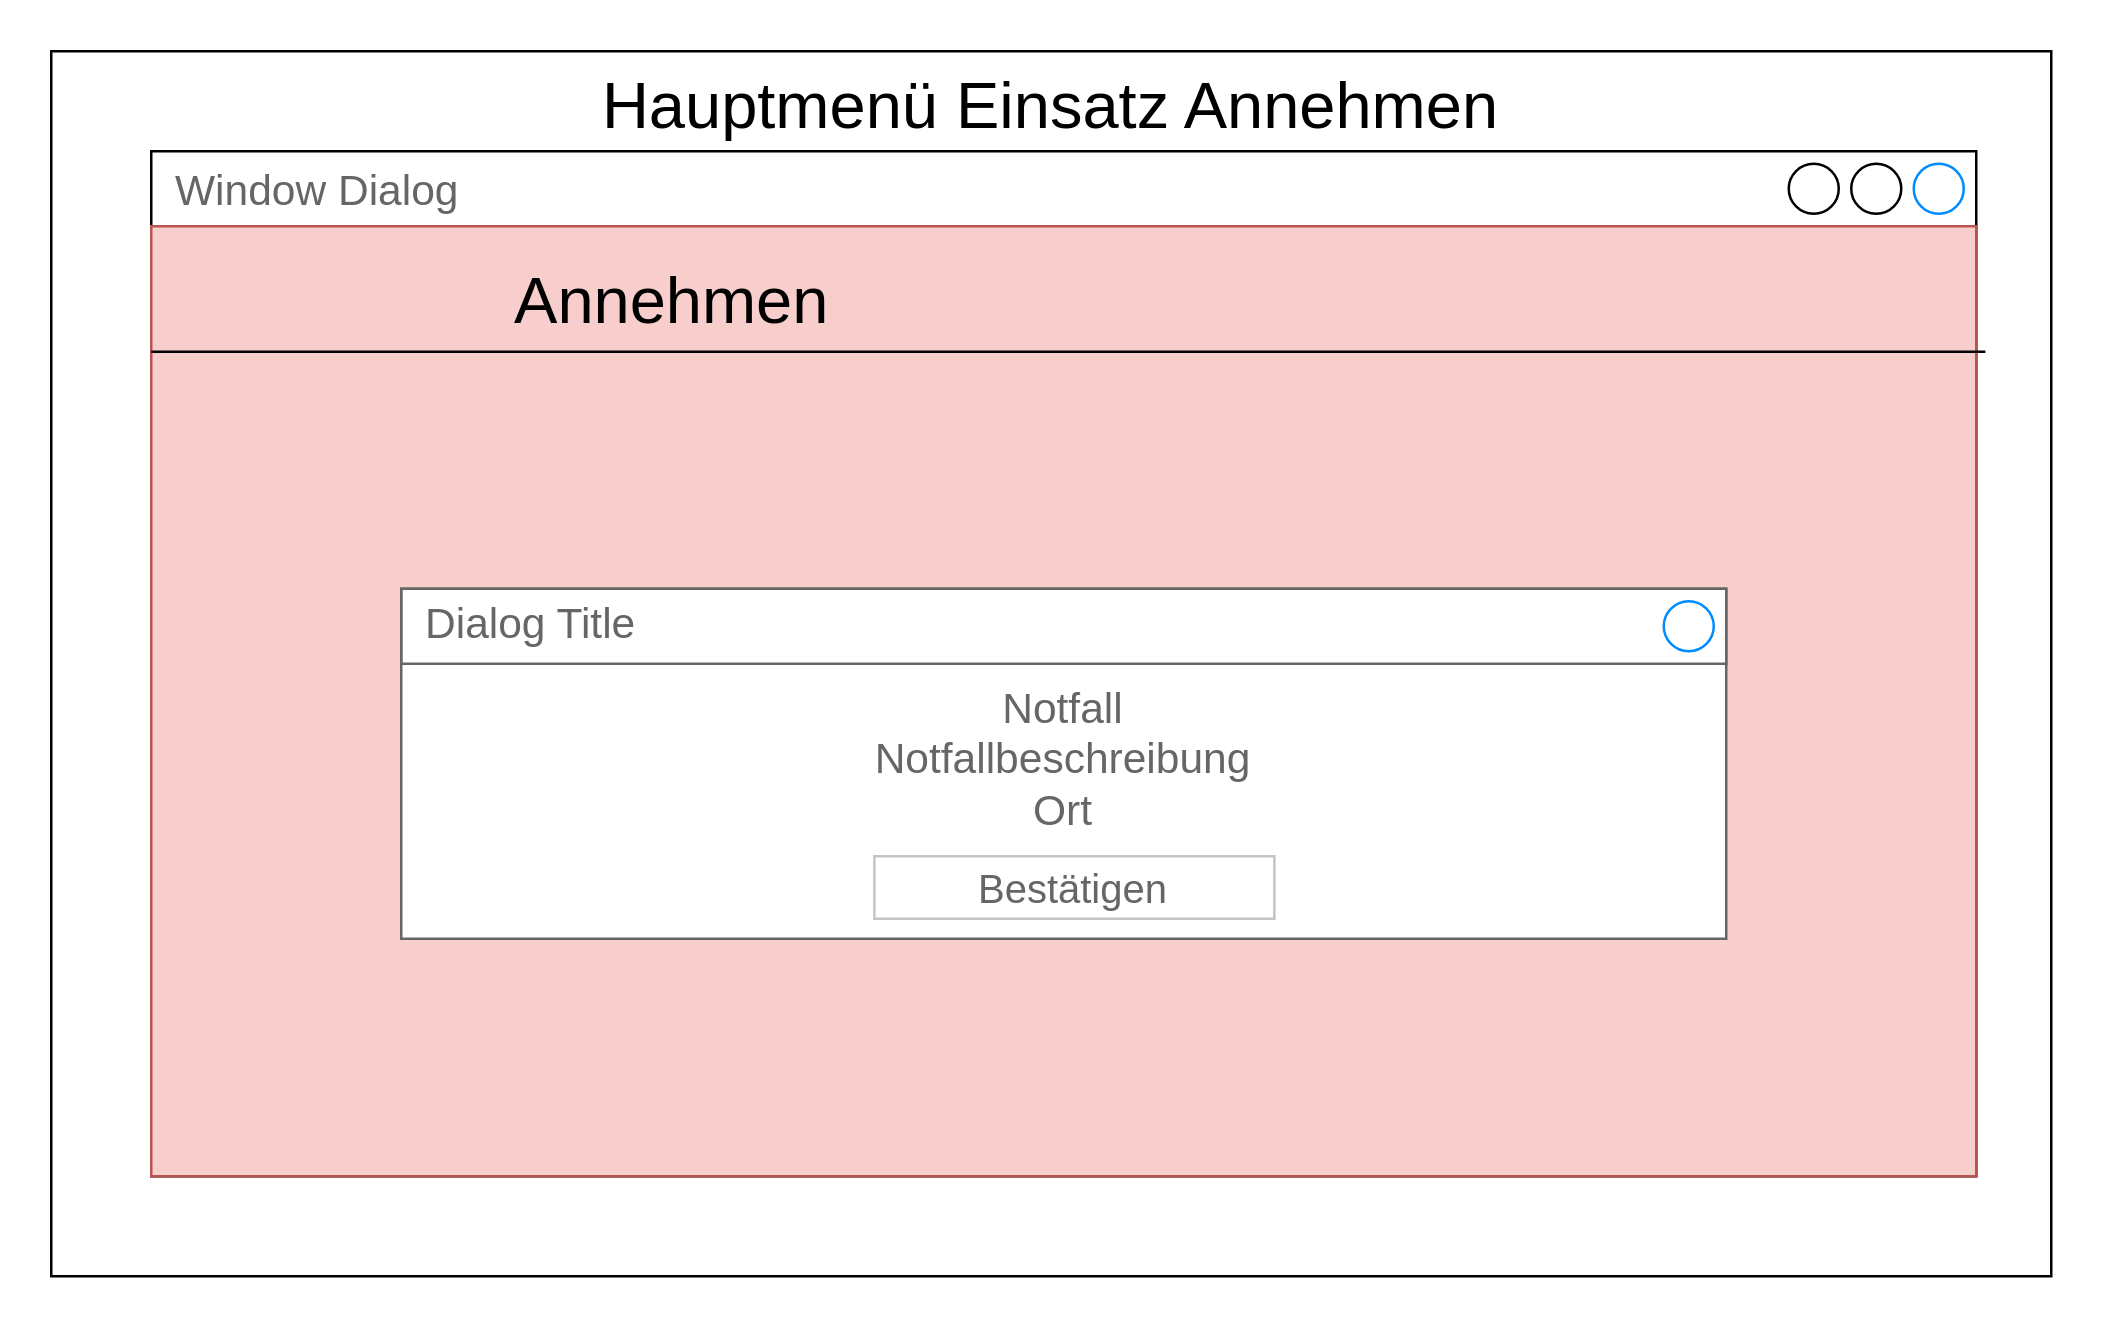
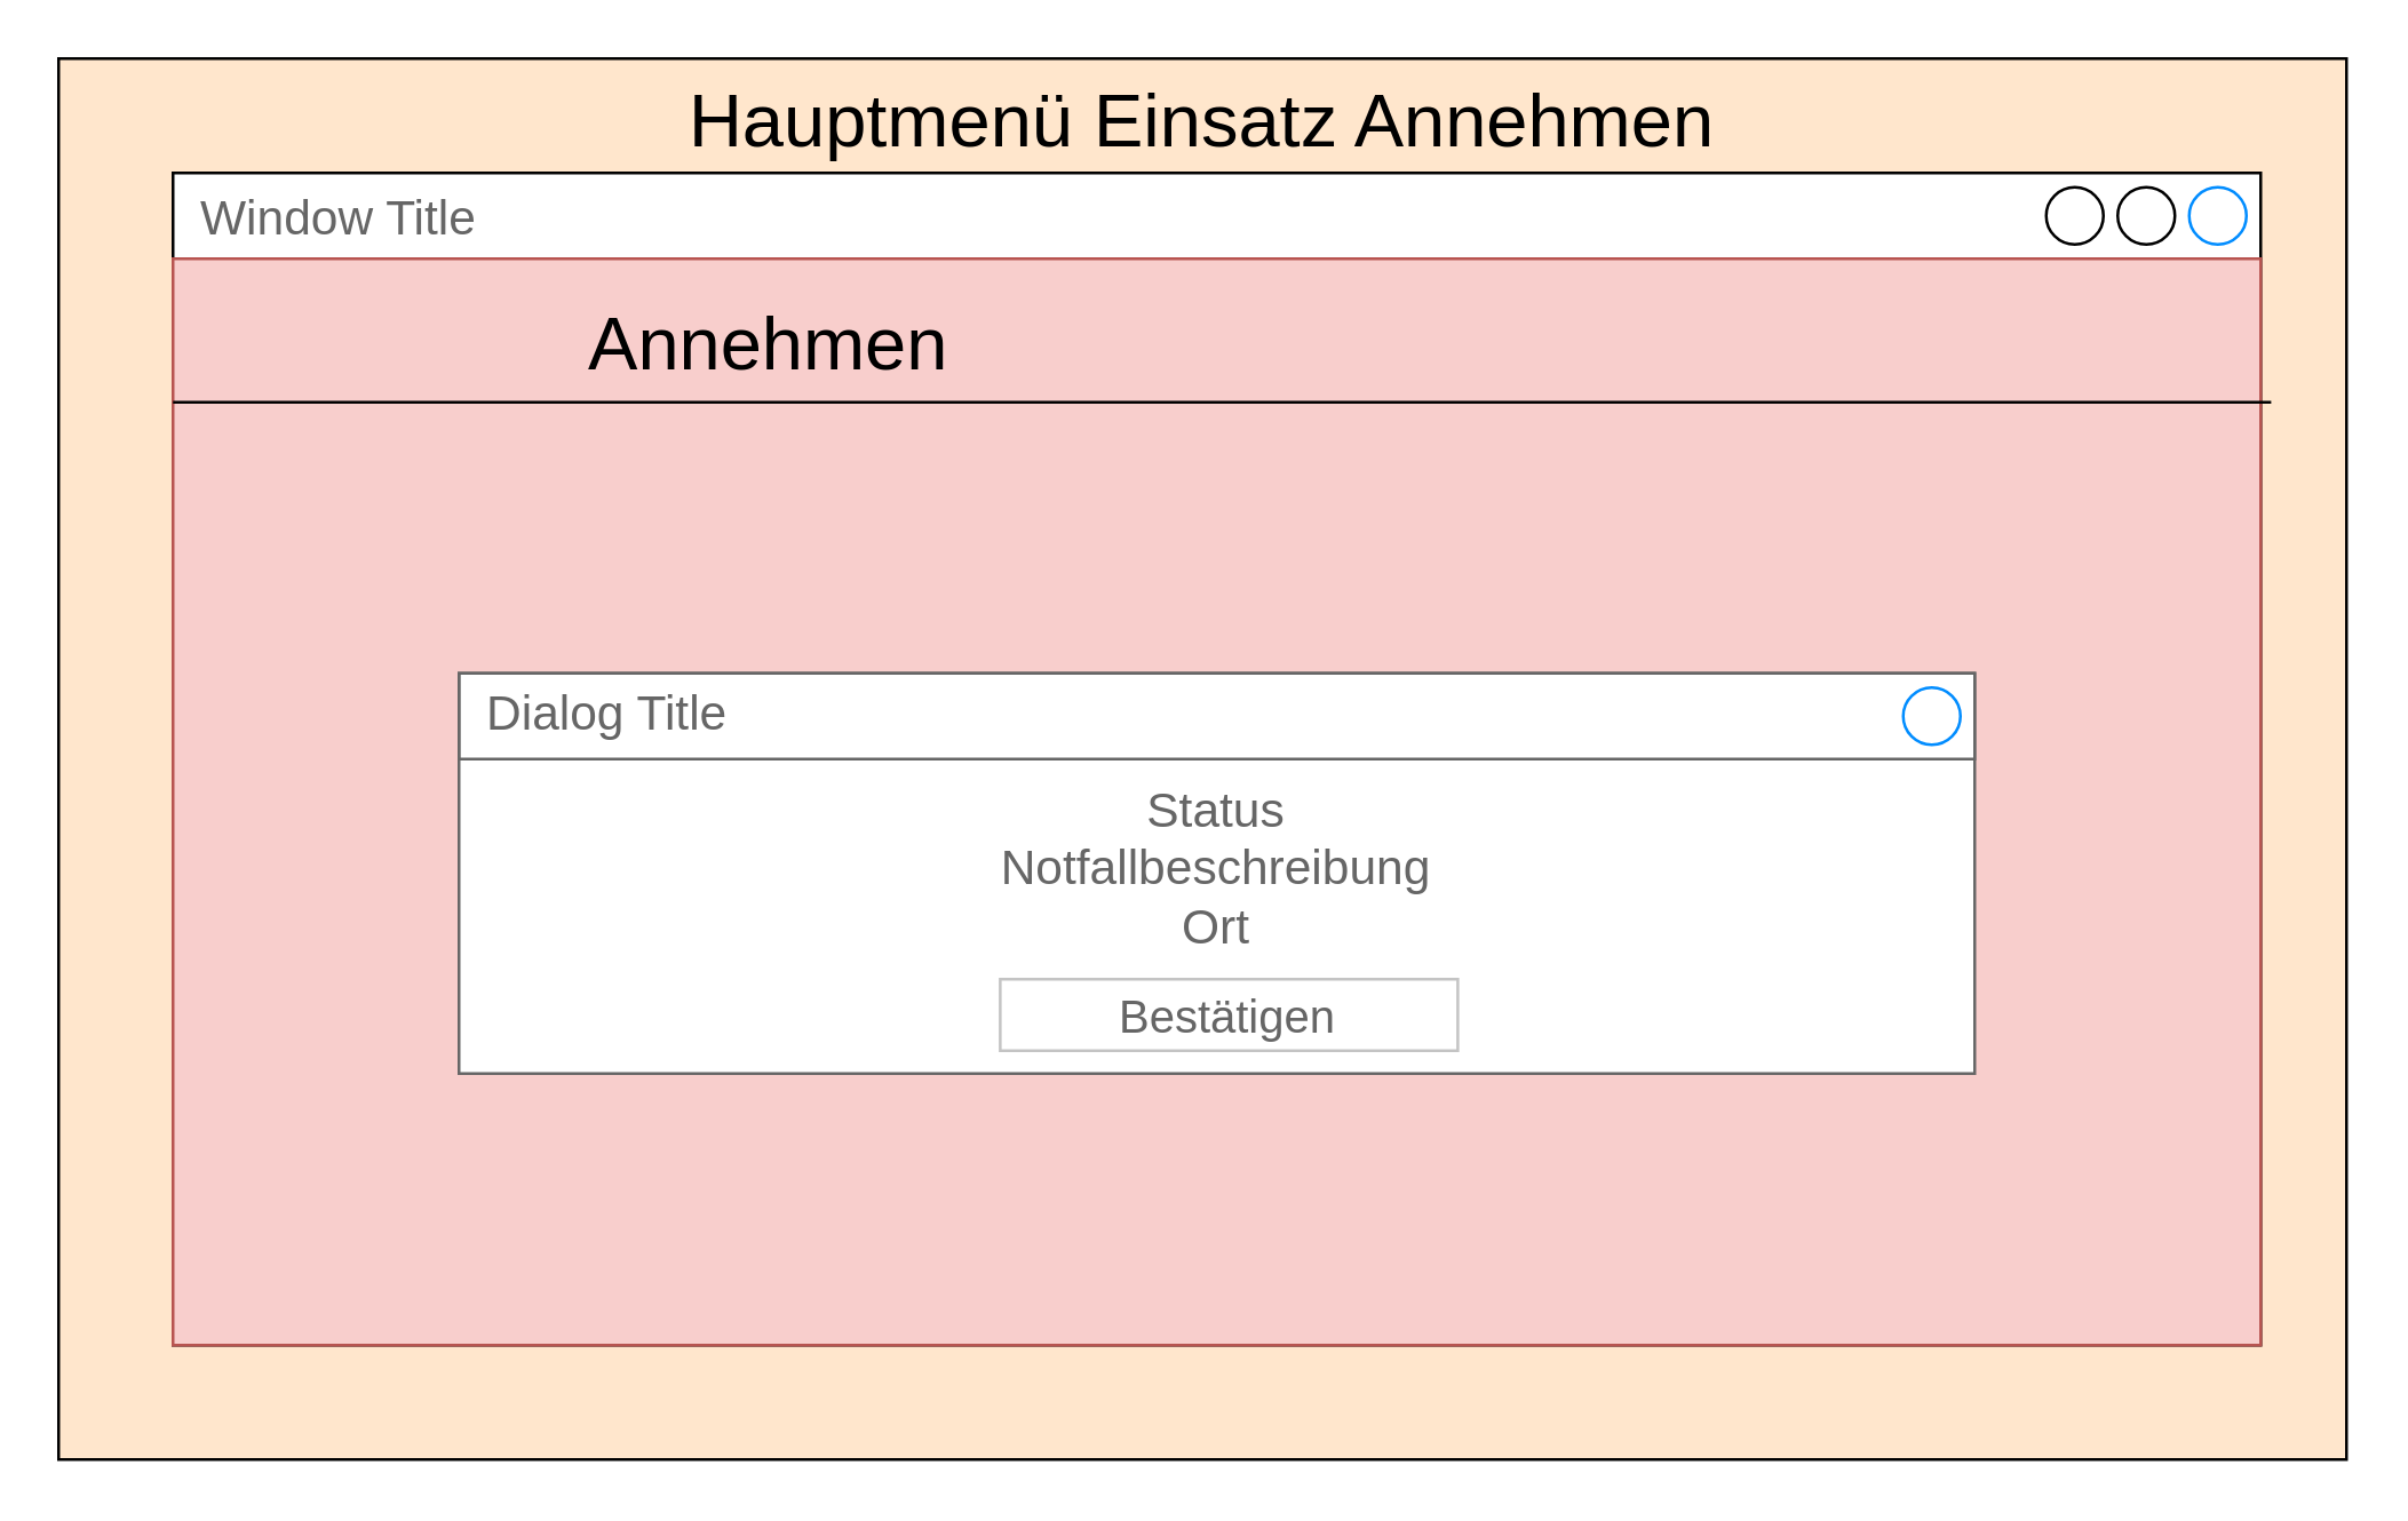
  <mxCell id="0" />
  <mxCell id="1" parent="0" />
- <mxCell id="2" value="Hauptmenü Einsatz Annehmen" style="rounded=0;whiteSpace=wrap;html=1;fontSize=26;verticalAlign=top;" parent="1" vertex="1"><mxGeometry x="20" y="20" width="800" height="490" as="geometry" /></mxCell>
- <mxCell id="3" value="Window Dialog" style="strokeWidth=1;shadow=0;dashed=0;align=center;html=1;shape=mxgraph.mockup.containers.window;align=left;verticalAlign=top;spacingLeft=8;strokeColor2=#008cff;strokeColor3=#c4c4c4;fontColor=#666666;mainText=;fontSize=17;labelBackgroundColor=none;" parent="1" vertex="1"><mxGeometry x="60" y="60" width="730" height="410" as="geometry" /></mxCell>
+ <mxCell id="2" value="Hauptmenü Einsatz Annehmen" style="rounded=0;whiteSpace=wrap;html=1;fontSize=26;verticalAlign=top;fillColor=#ffe6cc;" parent="1" vertex="1"><mxGeometry x="20" y="20" width="800" height="490" as="geometry" /></mxCell>
+ <mxCell id="3" value="Window Title" style="strokeWidth=1;shadow=0;dashed=0;align=center;html=1;shape=mxgraph.mockup.containers.window;align=left;verticalAlign=top;spacingLeft=8;strokeColor2=#008cff;strokeColor3=#c4c4c4;fontColor=#666666;mainText=;fontSize=17;labelBackgroundColor=none;" parent="1" vertex="1"><mxGeometry x="60" y="60" width="730" height="410" as="geometry" /></mxCell>
  <mxCell id="4" value="" style="rounded=0;whiteSpace=wrap;html=1;fillColor=#f8cecc;strokeColor=#b85450;" parent="1" vertex="1"><mxGeometry x="60" y="90" width="730" height="380" as="geometry" /></mxCell>
  <mxCell id="5" value="Annehmen" style="text;html=1;strokeColor=none;fillColor=none;align=center;verticalAlign=middle;whiteSpace=wrap;rounded=0;fontSize=26;" parent="1" vertex="1"><mxGeometry x="200" y="110" width="137" height="20" as="geometry" /></mxCell>
  <mxCell id="6" value="" style="endArrow=none;html=1;fontSize=26;exitX=0;exitY=0.132;exitDx=0;exitDy=0;exitPerimeter=0;entryX=1.005;entryY=0.132;entryDx=0;entryDy=0;entryPerimeter=0;" parent="1" source="4" target="4" edge="1"><mxGeometry width="50" height="50" relative="1" as="geometry"><mxPoint x="90" y="190" as="sourcePoint" /><mxPoint x="140" y="140" as="targetPoint" /></mxGeometry></mxCell>
  <mxCell id="7" value="Historie" style="strokeWidth=1;shadow=0;dashed=0;align=center;html=1;shape=mxgraph.mockup.buttons.button;mainText=;buttonStyle=round;fontSize=17;fontStyle=1;whiteSpace=wrap;" parent="1" vertex="1"><mxGeometry x="160" y="280" width="180" height="50" as="geometry" /></mxCell>
  <mxCell id="8" value="Status ändern" style="strokeWidth=1;shadow=0;dashed=0;align=center;html=1;shape=mxgraph.mockup.buttons.button;mainText=;buttonStyle=round;fontSize=17;fontStyle=1;whiteSpace=wrap;" parent="1" vertex="1"><mxGeometry x="500" y="280" width="180" height="50" as="geometry" /></mxCell>
- <mxCell id="9" value="Notfall&lt;br&gt;Notfallbeschreibung&lt;br&gt;Ort" style="strokeWidth=1;shadow=0;dashed=0;align=center;html=1;shape=mxgraph.mockup.containers.rrect;rSize=0;strokeColor=#666666;fontColor=#666666;fontSize=17;verticalAlign=top;whiteSpace=wrap;fillColor=#ffffff;spacingTop=32;" parent="1" vertex="1"><mxGeometry x="160" y="235" width="530" height="140" as="geometry" /></mxCell>
+ <mxCell id="9" value="Status&lt;br&gt;Notfallbeschreibung&lt;br&gt;Ort" style="strokeWidth=1;shadow=0;dashed=0;align=center;html=1;shape=mxgraph.mockup.containers.rrect;rSize=0;strokeColor=#666666;fontColor=#666666;fontSize=17;verticalAlign=top;whiteSpace=wrap;fillColor=#ffffff;spacingTop=32;" parent="1" vertex="1"><mxGeometry x="160" y="235" width="530" height="140" as="geometry" /></mxCell>
  <mxCell id="10" value="Dialog Title" style="strokeWidth=1;shadow=0;dashed=0;align=center;html=1;shape=mxgraph.mockup.containers.rrect;rSize=0;fontSize=17;fontColor=#666666;strokeColor=#666666;align=left;spacingLeft=8;fillColor=none;resizeWidth=1;" parent="9" vertex="1"><mxGeometry width="530" height="30" relative="1" as="geometry" /></mxCell>
  <mxCell id="11" value="" style="shape=ellipse;strokeColor=#008cff;resizable=0;fillColor=none;html=1;" parent="10" vertex="1"><mxGeometry x="1" y="0.5" width="20" height="20" relative="1" as="geometry"><mxPoint x="-25" y="-10" as="offset" /></mxGeometry></mxCell>
  <mxCell id="12" value="Bestätigen" style="strokeWidth=1;shadow=0;dashed=0;align=center;html=1;shape=mxgraph.mockup.containers.rrect;rSize=0;fontSize=16;fontColor=#666666;strokeColor=#c4c4c4;whiteSpace=wrap;fillColor=none;" parent="9" vertex="1"><mxGeometry x="0.75" y="1" width="160" height="25" relative="1" as="geometry"><mxPoint x="-208.25" y="-33" as="offset" /></mxGeometry></mxCell>
